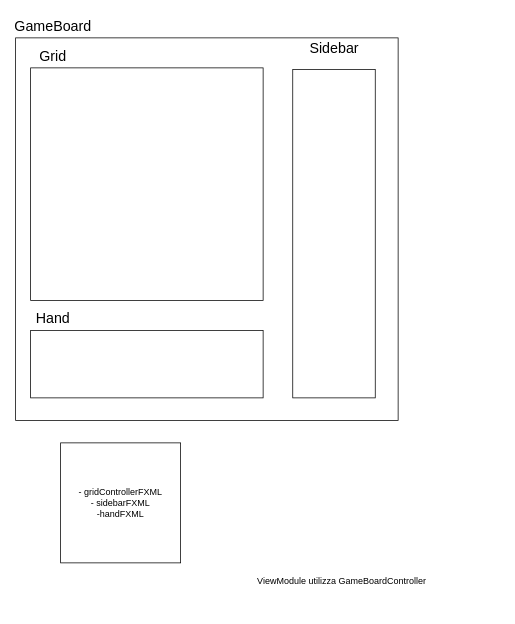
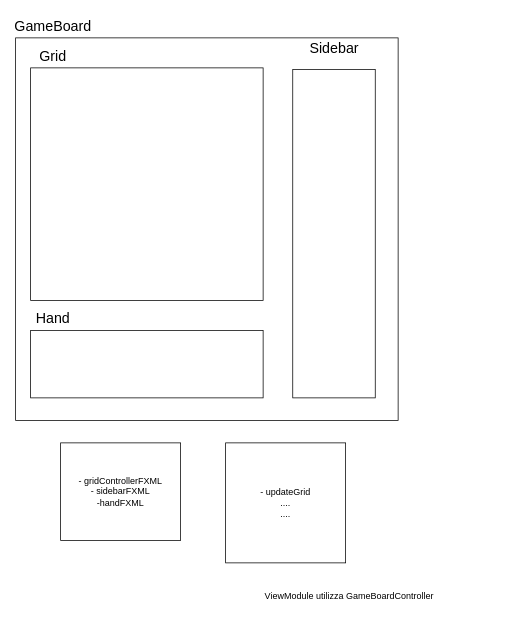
  <mxCell id="0" />
  <mxCell id="1" parent="0" />
  <mxCell id="2" value="" style="whiteSpace=wrap;html=1;aspect=fixed;fillColor=none;" parent="1" vertex="1"><mxGeometry x="20" y="50" width="510" height="510" as="geometry" /></mxCell>
  <mxCell id="3" value="GameBoard" style="text;html=1;strokeColor=none;fillColor=none;align=center;verticalAlign=middle;whiteSpace=wrap;rounded=0;fontSize=19;" parent="1" vertex="1"><mxGeometry x="40" y="20" width="60" height="30" as="geometry" /></mxCell>
  <mxCell id="4" value="" style="whiteSpace=wrap;html=1;aspect=fixed;" parent="1" vertex="1"><mxGeometry x="40" y="90" width="310" height="310" as="geometry" /></mxCell>
  <mxCell id="5" value="Grid" style="text;html=1;strokeColor=none;fillColor=none;align=center;verticalAlign=middle;whiteSpace=wrap;rounded=0;fontSize=19;" parent="1" vertex="1"><mxGeometry x="40" y="60" width="60" height="30" as="geometry" /></mxCell>
  <mxCell id="6" value="" style="rounded=0;whiteSpace=wrap;html=1;" parent="1" vertex="1"><mxGeometry x="40" y="440" width="310" height="90" as="geometry" /></mxCell>
  <mxCell id="7" value="Hand" style="text;html=1;strokeColor=none;fillColor=none;align=center;verticalAlign=middle;whiteSpace=wrap;rounded=0;fontSize=19;" parent="1" vertex="1"><mxGeometry x="40" y="410" width="60" height="30" as="geometry" /></mxCell>
  <mxCell id="8" value="" style="rounded=0;whiteSpace=wrap;html=1;rotation=-90;" parent="1" vertex="1"><mxGeometry x="225.5" y="256" width="438" height="110" as="geometry" /></mxCell>
  <mxCell id="9" value="Sidebar" style="text;html=1;strokeColor=none;fillColor=none;align=center;verticalAlign=middle;whiteSpace=wrap;rounded=0;fontSize=19;" parent="1" vertex="1"><mxGeometry x="414.5" y="50" width="60" height="30" as="geometry" /></mxCell>
- <mxCell id="10" value="- gridControllerFXML&lt;br&gt;- sidebarFXML&lt;br&gt;-handFXML" style="whiteSpace=wrap;html=1;aspect=fixed;fillColor=none;" parent="1" vertex="1"><mxGeometry x="80" y="590" width="160" height="160" as="geometry" /></mxCell>
- <mxCell id="11" value="ViewModule utilizza GameBoardController" style="text;html=1;strokeColor=none;fillColor=none;align=center;verticalAlign=middle;whiteSpace=wrap;rounded=0;" parent="1" vertex="1"><mxGeometry x="280" y="760" width="350" height="30" as="geometry" /></mxCell>
+ <mxCell id="10" value="- gridControllerFXML&lt;br&gt;- sidebarFXML&lt;br&gt;-handFXML" style="whiteSpace=wrap;html=1;aspect=fixed;fillColor=none;" parent="1" vertex="1"><mxGeometry x="80" y="590" width="160" height="130" as="geometry" /></mxCell>
+ <mxCell id="11" value="ViewModule utilizza GameBoardController" style="text;html=1;strokeColor=none;fillColor=none;align=center;verticalAlign=middle;whiteSpace=wrap;rounded=0;" parent="1" vertex="1"><mxGeometry x="290" y="780" width="350" height="30" as="geometry" /></mxCell>
+ <mxCell id="12" value="- updateGrid&lt;br&gt;....&lt;br&gt;...." style="whiteSpace=wrap;html=1;aspect=fixed;fillColor=none;" parent="1" vertex="1"><mxGeometry x="300" y="590" width="160" height="160" as="geometry" /></mxCell>
